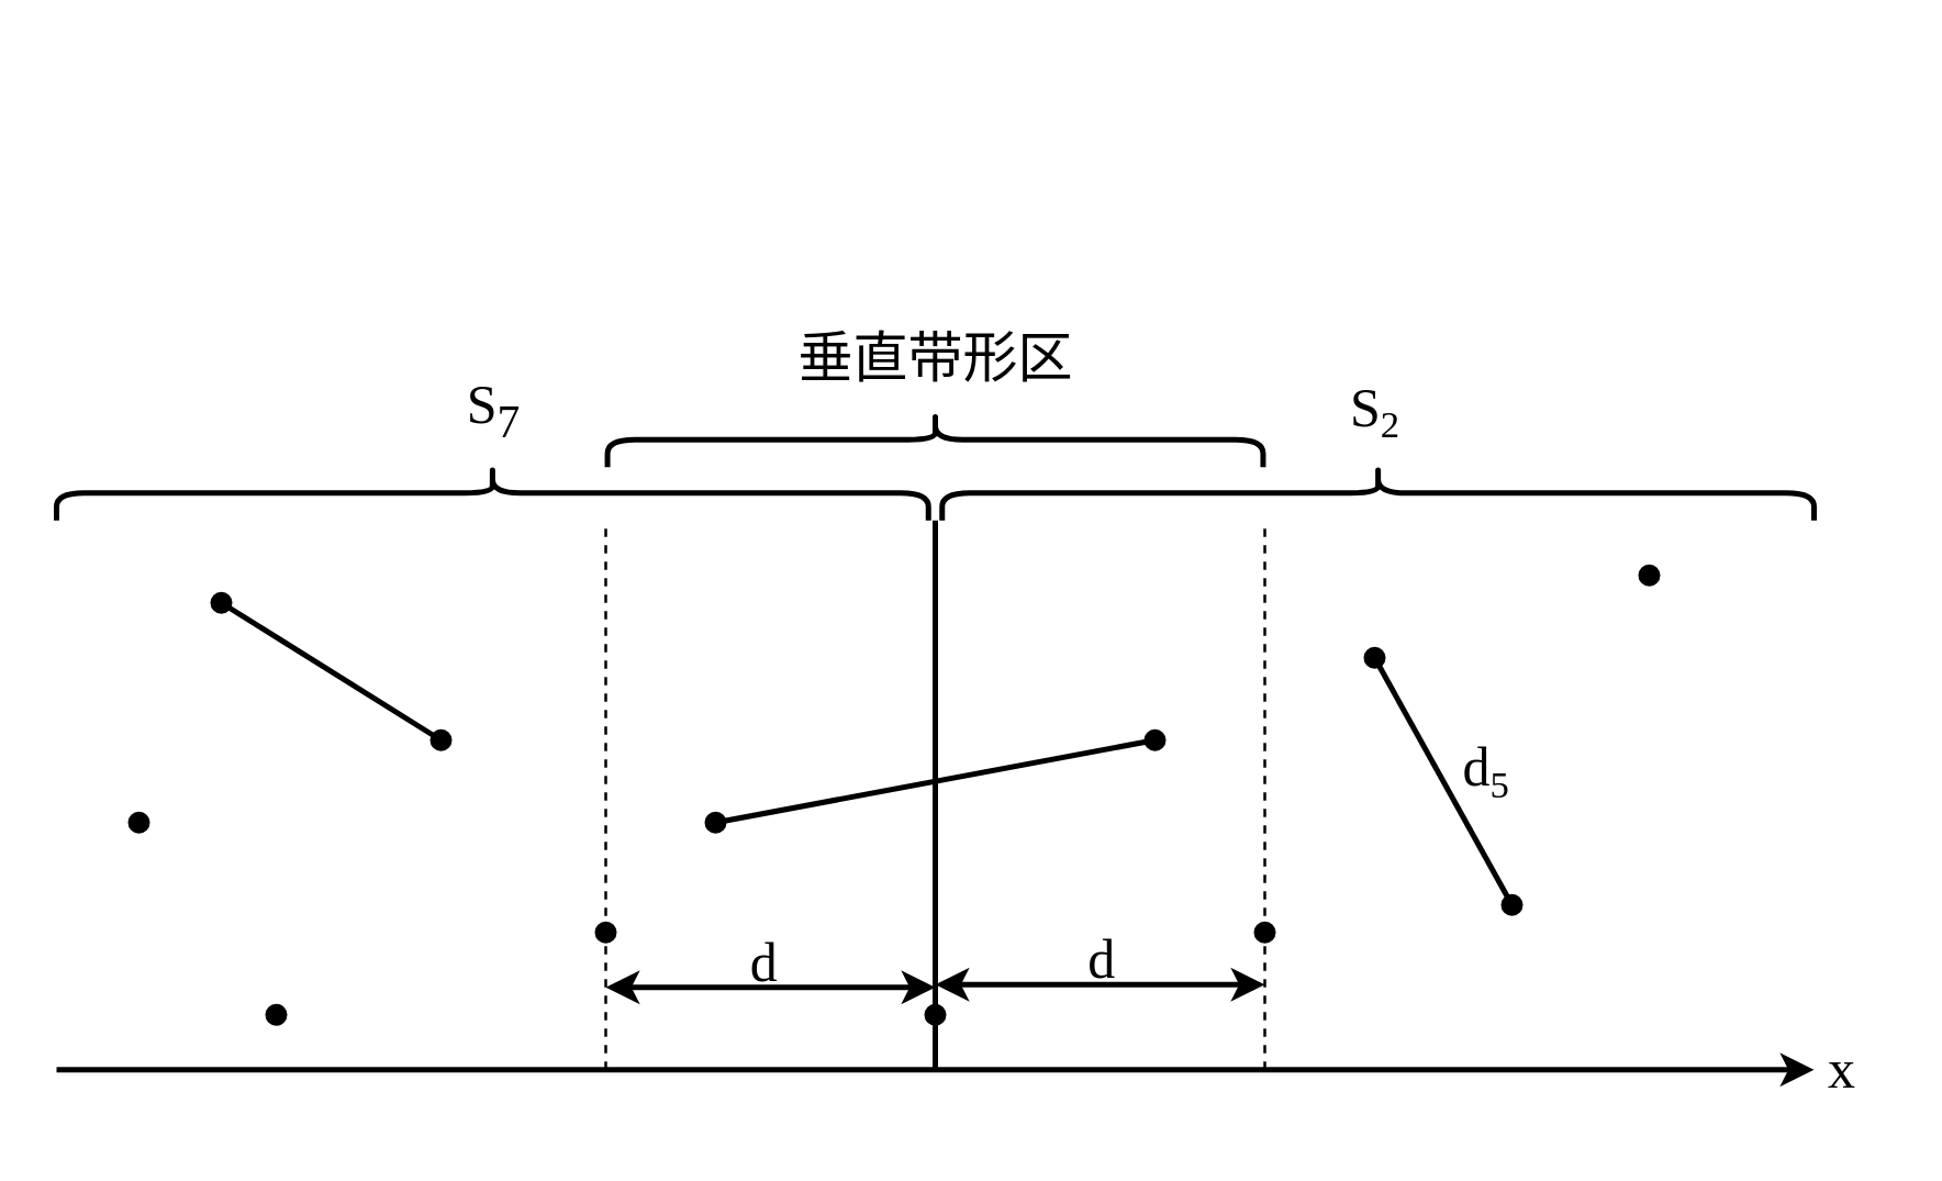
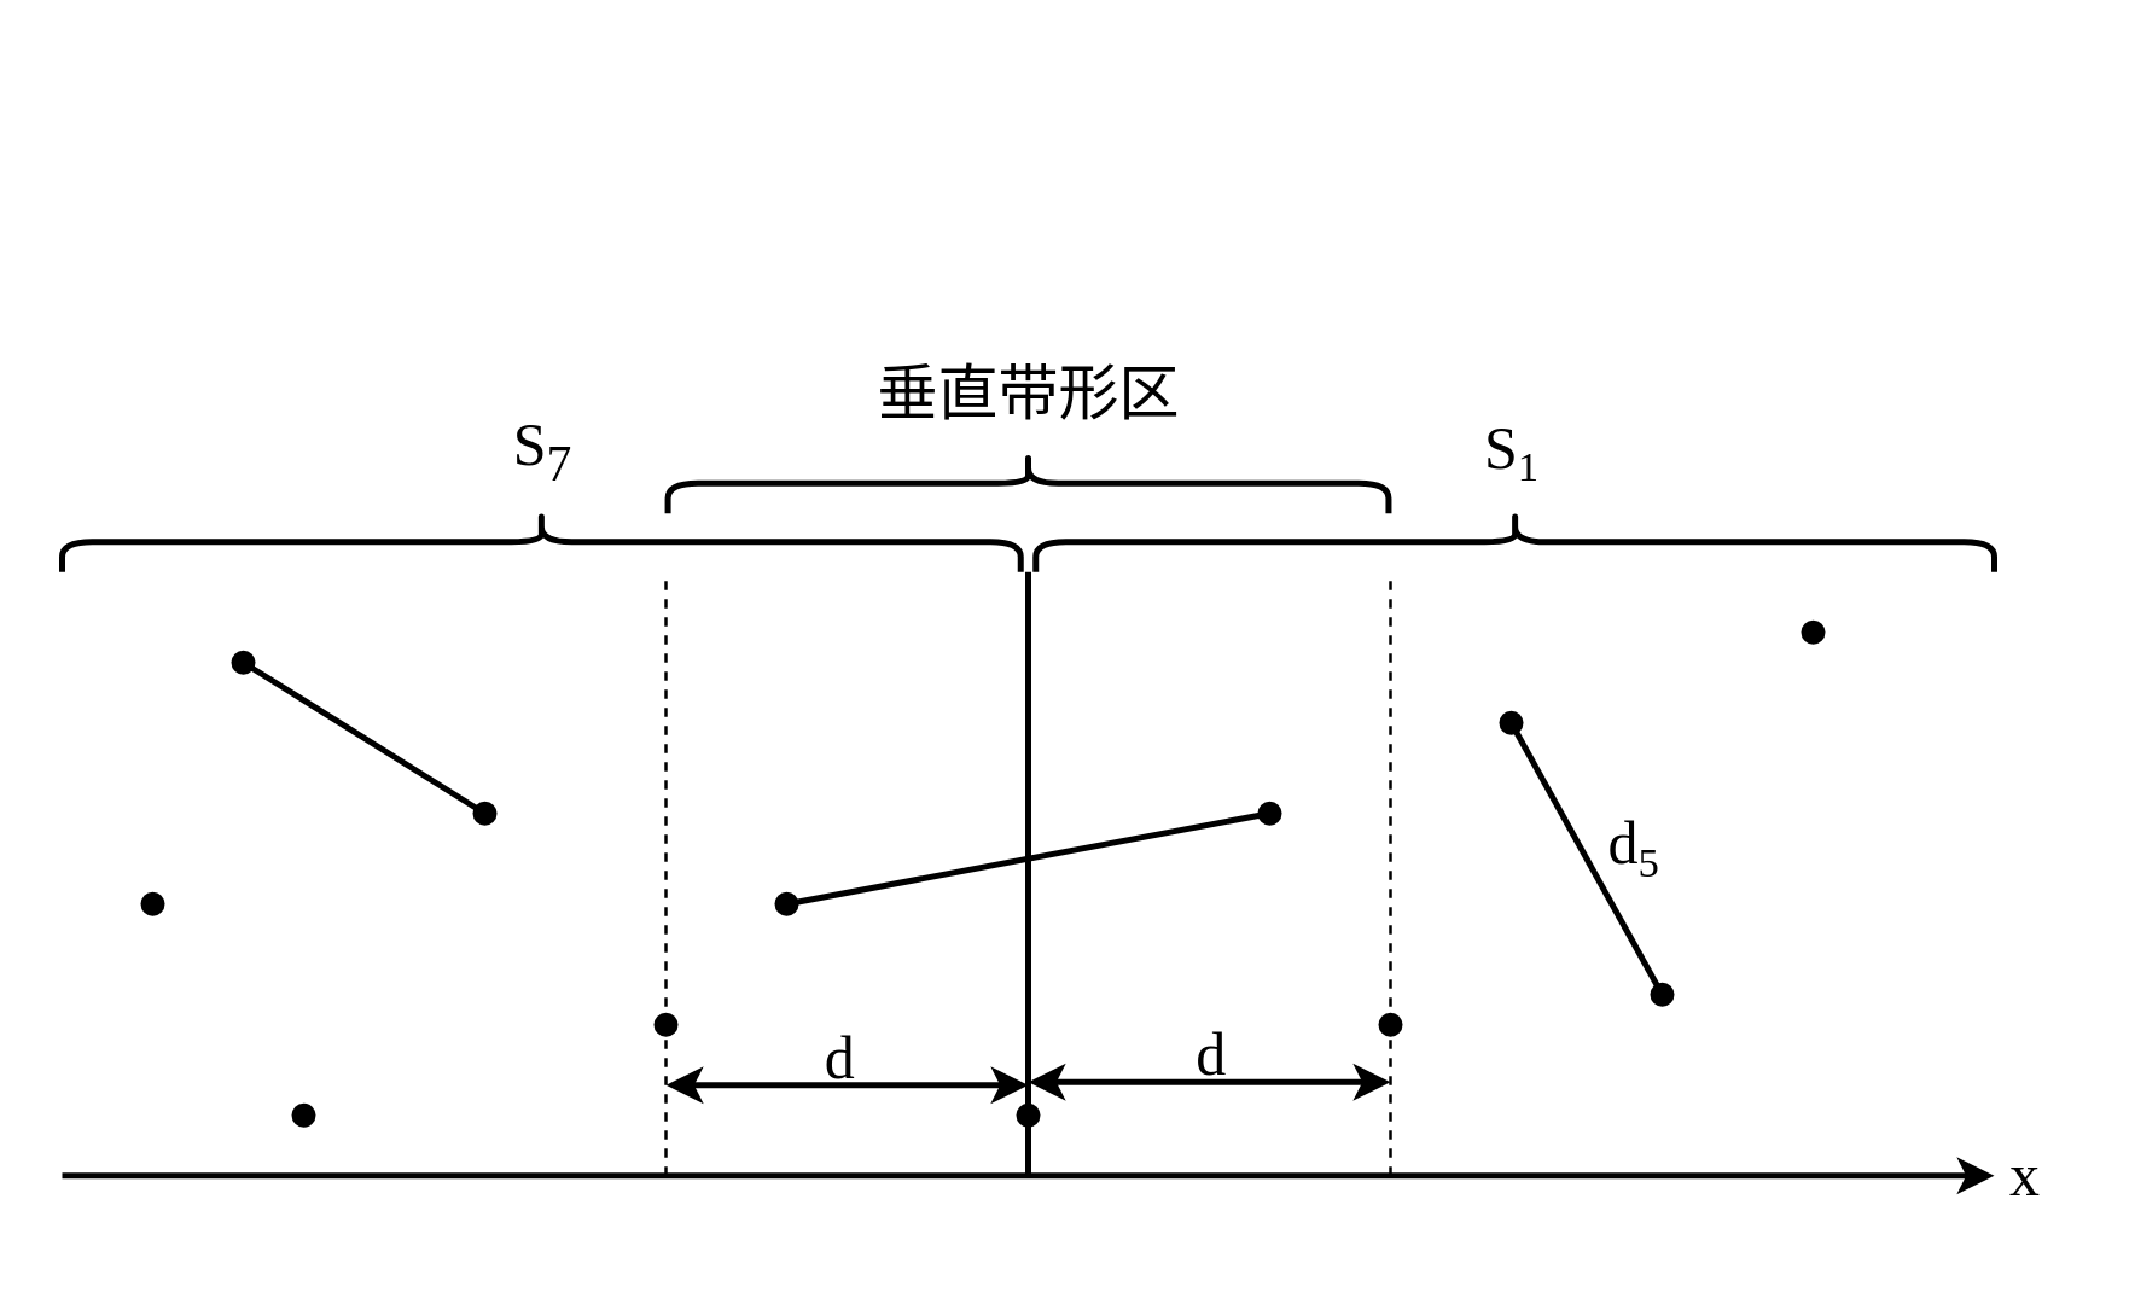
  <mxCell id="0" />
  <mxCell id="1" parent="0" />
  <mxCell id="2" value="" style="endArrow=classic;html=1;rounded=0;strokeWidth=2;" edge="1" parent="1"><mxGeometry width="50" height="50" relative="1" as="geometry"><mxPoint x="20" y="389" as="sourcePoint" /><mxPoint x="660" y="389" as="targetPoint" /></mxGeometry></mxCell>
  <mxCell id="3" value="" style="endArrow=none;html=1;rounded=0;strokeWidth=2;" edge="1" parent="1" source="7"><mxGeometry width="50" height="50" relative="1" as="geometry"><mxPoint x="340" y="389" as="sourcePoint" /><mxPoint x="340" y="189" as="targetPoint" /></mxGeometry></mxCell>
  <mxCell id="4" value="" style="endArrow=none;dashed=1;html=1;rounded=0;" edge="1" parent="1" source="9"><mxGeometry width="50" height="50" relative="1" as="geometry"><mxPoint x="220" y="389" as="sourcePoint" /><mxPoint x="220" y="189" as="targetPoint" /></mxGeometry></mxCell>
  <mxCell id="5" value="" style="endArrow=none;dashed=1;html=1;rounded=0;" edge="1" parent="1" source="11"><mxGeometry width="50" height="50" relative="1" as="geometry"><mxPoint x="460" y="389" as="sourcePoint" /><mxPoint x="460" y="189" as="targetPoint" /></mxGeometry></mxCell>
  <mxCell id="6" value="" style="endArrow=none;html=1;rounded=0;strokeWidth=2;" edge="1" parent="1" target="7"><mxGeometry width="50" height="50" relative="1" as="geometry"><mxPoint x="340" y="389" as="sourcePoint" /><mxPoint x="340" y="189" as="targetPoint" /></mxGeometry></mxCell>
  <mxCell id="7" value="" style="shape=waypoint;sketch=0;fillStyle=solid;size=6;pointerEvents=1;points=[];fillColor=none;resizable=0;rotatable=0;perimeter=centerPerimeter;snapToPoint=1;strokeWidth=2;" vertex="1" parent="1"><mxGeometry x="330" y="359" width="20" height="20" as="geometry" /></mxCell>
  <mxCell id="8" value="" style="endArrow=none;dashed=1;html=1;rounded=0;" edge="1" parent="1" target="9"><mxGeometry width="50" height="50" relative="1" as="geometry"><mxPoint x="220" y="389" as="sourcePoint" /><mxPoint x="220" y="189" as="targetPoint" /></mxGeometry></mxCell>
  <mxCell id="9" value="" style="shape=waypoint;sketch=0;fillStyle=solid;size=6;pointerEvents=1;points=[];fillColor=none;resizable=0;rotatable=0;perimeter=centerPerimeter;snapToPoint=1;strokeWidth=2;" vertex="1" parent="1"><mxGeometry x="210" y="329" width="20" height="20" as="geometry" /></mxCell>
  <mxCell id="10" value="" style="endArrow=none;dashed=1;html=1;rounded=0;" edge="1" parent="1" target="11"><mxGeometry width="50" height="50" relative="1" as="geometry"><mxPoint x="460" y="389" as="sourcePoint" /><mxPoint x="460" y="189" as="targetPoint" /></mxGeometry></mxCell>
  <mxCell id="11" value="" style="shape=waypoint;sketch=0;fillStyle=solid;size=6;pointerEvents=1;points=[];fillColor=none;resizable=0;rotatable=0;perimeter=centerPerimeter;snapToPoint=1;strokeWidth=2;" vertex="1" parent="1"><mxGeometry x="450" y="329" width="20" height="20" as="geometry" /></mxCell>
  <mxCell id="12" value="" style="shape=waypoint;sketch=0;fillStyle=solid;size=6;pointerEvents=1;points=[];fillColor=none;resizable=0;rotatable=0;perimeter=centerPerimeter;snapToPoint=1;strokeWidth=2;" vertex="1" parent="1"><mxGeometry x="250" y="289" width="20" height="20" as="geometry" /></mxCell>
  <mxCell id="13" value="" style="shape=waypoint;sketch=0;fillStyle=solid;size=6;pointerEvents=1;points=[];fillColor=none;resizable=0;rotatable=0;perimeter=centerPerimeter;snapToPoint=1;strokeWidth=2;" vertex="1" parent="1"><mxGeometry x="410" y="259" width="20" height="20" as="geometry" /></mxCell>
  <mxCell id="14" value="" style="endArrow=none;html=1;rounded=0;exitX=0.75;exitY=0.9;exitDx=0;exitDy=0;exitPerimeter=0;entryX=0.3;entryY=0.6;entryDx=0;entryDy=0;entryPerimeter=0;strokeWidth=2;" edge="1" parent="1" source="12" target="13"><mxGeometry width="50" height="50" relative="1" as="geometry"><mxPoint x="310" y="339" as="sourcePoint" /><mxPoint x="360" y="289" as="targetPoint" /></mxGeometry></mxCell>
  <mxCell id="15" value="" style="endArrow=classic;startArrow=classic;html=1;rounded=0;strokeWidth=2;" edge="1" parent="1"><mxGeometry width="50" height="50" relative="1" as="geometry"><mxPoint x="220" y="359" as="sourcePoint" /><mxPoint x="340" y="359" as="targetPoint" /></mxGeometry></mxCell>
  <mxCell id="16" value="" style="endArrow=classic;startArrow=classic;html=1;rounded=0;strokeWidth=2;" edge="1" parent="1"><mxGeometry width="50" height="50" relative="1" as="geometry"><mxPoint x="340" y="358" as="sourcePoint" /><mxPoint x="460" y="358" as="targetPoint" /><Array as="points"><mxPoint x="400" y="358" /></Array></mxGeometry></mxCell>
  <mxCell id="17" value="" style="shape=waypoint;sketch=0;fillStyle=solid;size=6;pointerEvents=1;points=[];fillColor=none;resizable=0;rotatable=0;perimeter=centerPerimeter;snapToPoint=1;strokeWidth=2;" vertex="1" parent="1"><mxGeometry x="90" y="359" width="20" height="20" as="geometry" /></mxCell>
  <mxCell id="18" value="" style="shape=waypoint;sketch=0;fillStyle=solid;size=6;pointerEvents=1;points=[];fillColor=none;resizable=0;rotatable=0;perimeter=centerPerimeter;snapToPoint=1;strokeWidth=2;" vertex="1" parent="1"><mxGeometry x="40" y="289" width="20" height="20" as="geometry" /></mxCell>
  <mxCell id="19" value="" style="shape=waypoint;sketch=0;fillStyle=solid;size=6;pointerEvents=1;points=[];fillColor=none;resizable=0;rotatable=0;perimeter=centerPerimeter;snapToPoint=1;strokeWidth=2;" vertex="1" parent="1"><mxGeometry x="70" y="209" width="20" height="20" as="geometry" /></mxCell>
  <mxCell id="20" value="" style="shape=waypoint;sketch=0;fillStyle=solid;size=6;pointerEvents=1;points=[];fillColor=none;resizable=0;rotatable=0;perimeter=centerPerimeter;snapToPoint=1;strokeWidth=2;" vertex="1" parent="1"><mxGeometry x="150" y="259" width="20" height="20" as="geometry" /></mxCell>
  <mxCell id="21" value="" style="endArrow=none;html=1;rounded=0;exitX=0.475;exitY=0.975;exitDx=0;exitDy=0;exitPerimeter=0;entryX=0.2;entryY=-0.225;entryDx=0;entryDy=0;entryPerimeter=0;strokeWidth=2;" edge="1" parent="1" source="19" target="20"><mxGeometry width="50" height="50" relative="1" as="geometry"><mxPoint x="120" y="239" as="sourcePoint" /><mxPoint x="170" y="189" as="targetPoint" /></mxGeometry></mxCell>
  <mxCell id="22" value="" style="shape=waypoint;sketch=0;fillStyle=solid;size=6;pointerEvents=1;points=[];fillColor=none;resizable=0;rotatable=0;perimeter=centerPerimeter;snapToPoint=1;strokeWidth=2;" vertex="1" parent="1"><mxGeometry x="490" y="229" width="20" height="20" as="geometry" /></mxCell>
  <mxCell id="23" value="" style="endArrow=none;html=1;rounded=0;exitDx=0;exitDy=0;exitPerimeter=0;strokeWidth=2;" edge="1" parent="1" source="25"><mxGeometry width="50" height="50" relative="1" as="geometry"><mxPoint x="540" y="259" as="sourcePoint" /><mxPoint x="550" y="329" as="targetPoint" /></mxGeometry></mxCell>
  <mxCell id="24" value="" style="endArrow=none;html=1;rounded=0;exitX=0.475;exitY=0.975;exitDx=0;exitDy=0;exitPerimeter=0;strokeWidth=2;" edge="1" parent="1" source="22" target="25"><mxGeometry width="50" height="50" relative="1" as="geometry"><mxPoint x="500" y="239" as="sourcePoint" /><mxPoint x="550" y="329" as="targetPoint" /></mxGeometry></mxCell>
  <mxCell id="25" value="" style="shape=waypoint;sketch=0;fillStyle=solid;size=6;pointerEvents=1;points=[];fillColor=none;resizable=0;rotatable=0;perimeter=centerPerimeter;snapToPoint=1;strokeWidth=2;" vertex="1" parent="1"><mxGeometry x="540" y="319" width="20" height="20" as="geometry" /></mxCell>
  <mxCell id="26" value="" style="shape=waypoint;sketch=0;fillStyle=solid;size=6;pointerEvents=1;points=[];fillColor=none;resizable=0;rotatable=0;perimeter=centerPerimeter;snapToPoint=1;strokeWidth=2;" vertex="1" parent="1"><mxGeometry x="590" y="199" width="20" height="20" as="geometry" /></mxCell>
  <mxCell id="27" value="" style="shape=curlyBracket;whiteSpace=wrap;html=1;rounded=1;labelPosition=left;verticalLabelPosition=middle;align=right;verticalAlign=middle;rotation=90;strokeWidth=2;" vertex="1" parent="1"><mxGeometry x="168.75" y="20.25" width="20" height="317.5" as="geometry" /></mxCell>
  <mxCell id="28" value="" style="shape=curlyBracket;whiteSpace=wrap;html=1;rounded=1;labelPosition=left;verticalLabelPosition=middle;align=right;verticalAlign=middle;rotation=90;strokeWidth=2;" vertex="1" parent="1"><mxGeometry x="491.25" y="20.25" width="20" height="317.5" as="geometry" /></mxCell>
  <mxCell id="29" value="&lt;font style=&quot;font-size: 20px;&quot; face=&quot;Times New Roman&quot;&gt;S&lt;sub&gt;7&lt;/sub&gt;&lt;/font&gt;" style="text;html=1;align=center;verticalAlign=middle;resizable=0;points=[];autosize=1;strokeColor=none;fillColor=none;" vertex="1" parent="1"><mxGeometry x="158.75" y="129" width="40" height="40" as="geometry" /></mxCell>
- <mxCell id="30" value="&lt;font style=&quot;font-size: 20px;&quot; face=&quot;Times New Roman&quot;&gt;S&lt;/font&gt;&lt;font style=&quot;font-size: 16.667px;&quot; face=&quot;Times New Roman&quot;&gt;&lt;sub&gt;2&lt;/sub&gt;&lt;/font&gt;" style="text;html=1;align=center;verticalAlign=middle;resizable=0;points=[];autosize=1;strokeColor=none;fillColor=none;" vertex="1" parent="1"><mxGeometry x="480" y="129" width="40" height="40" as="geometry" /></mxCell>
+ <mxCell id="30" value="&lt;font style=&quot;font-size: 20px;&quot; face=&quot;Times New Roman&quot;&gt;S&lt;/font&gt;&lt;font style=&quot;font-size: 16.667px;&quot; face=&quot;Times New Roman&quot;&gt;&lt;sub&gt;1&lt;/sub&gt;&lt;/font&gt;" style="text;html=1;align=center;verticalAlign=middle;resizable=0;points=[];autosize=1;strokeColor=none;fillColor=none;" vertex="1" parent="1"><mxGeometry x="480" y="129" width="40" height="40" as="geometry" /></mxCell>
  <mxCell id="31" value="" style="shape=curlyBracket;whiteSpace=wrap;html=1;rounded=1;labelPosition=left;verticalLabelPosition=middle;align=right;verticalAlign=middle;rotation=90;strokeWidth=2;" vertex="1" parent="1"><mxGeometry x="330" y="40.25" width="20" height="238.75" as="geometry" /></mxCell>
  <mxCell id="32" value="&lt;font face=&quot;Times New Roman&quot;&gt;&lt;span style=&quot;font-size: 20px;&quot;&gt;垂直带形区&lt;/span&gt;&lt;/font&gt;" style="text;html=1;align=center;verticalAlign=middle;resizable=0;points=[];autosize=1;strokeColor=none;fillColor=none;" vertex="1" parent="1"><mxGeometry x="280" y="109" width="120" height="40" as="geometry" /></mxCell>
  <mxCell id="33" value="&lt;font face=&quot;Times New Roman&quot;&gt;&lt;span style=&quot;font-size: 20px;&quot;&gt;&amp;nbsp;d&lt;/span&gt;&lt;/font&gt;" style="text;html=1;align=center;verticalAlign=middle;resizable=0;points=[];autosize=1;strokeColor=none;fillColor=none;" vertex="1" parent="1"><mxGeometry x="255" y="329" width="40" height="40" as="geometry" /></mxCell>
  <mxCell id="34" value="&lt;font face=&quot;Times New Roman&quot;&gt;&lt;span style=&quot;font-size: 20px;&quot;&gt;&amp;nbsp;d&lt;/span&gt;&lt;/font&gt;" style="text;html=1;align=center;verticalAlign=middle;resizable=0;points=[];autosize=1;strokeColor=none;fillColor=none;" vertex="1" parent="1"><mxGeometry x="378" y="328" width="40" height="40" as="geometry" /></mxCell>
  <mxCell id="35" value="&lt;font face=&quot;Times New Roman&quot;&gt;&lt;span style=&quot;font-size: 20px;&quot;&gt;&amp;nbsp;d&lt;/span&gt;&lt;span style=&quot;font-size: 16.667px;&quot;&gt;&lt;sub&gt;5&lt;/sub&gt;&lt;/span&gt;&lt;/font&gt;" style="text;html=1;align=center;verticalAlign=middle;resizable=0;points=[];autosize=1;strokeColor=none;fillColor=none;" vertex="1" parent="1"><mxGeometry x="513" y="260" width="50" height="40" as="geometry" /></mxCell>
  <mxCell id="36" value="&lt;font face=&quot;Times New Roman&quot;&gt;&lt;span style=&quot;font-size: 20px;&quot;&gt;x&lt;/span&gt;&lt;/font&gt;" style="text;html=1;align=center;verticalAlign=middle;resizable=0;points=[];autosize=1;strokeColor=none;fillColor=none;" vertex="1" parent="1"><mxGeometry x="655" y="368" width="30" height="40" as="geometry" /></mxCell>
